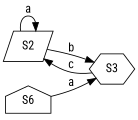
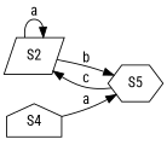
  digraph {
    fontname="Roboto Condensed"
    rankdir=LR
    node [fontname="Roboto Condensed"]
    edge [fontname="Roboto Condensed"]
    S2 [shape=parallelogram]
-   S3 [shape=hexagon]
-   S4 [shape=house label=S6]
+   S3 [shape=hexagon label=S5]
+   S4 [shape=house]
    S2 -> S2 [label=a]
    S2 -> S3 [label=b]
    S3 -> S2 [label=c]
    S4 -> S3 [label=a]
  }
